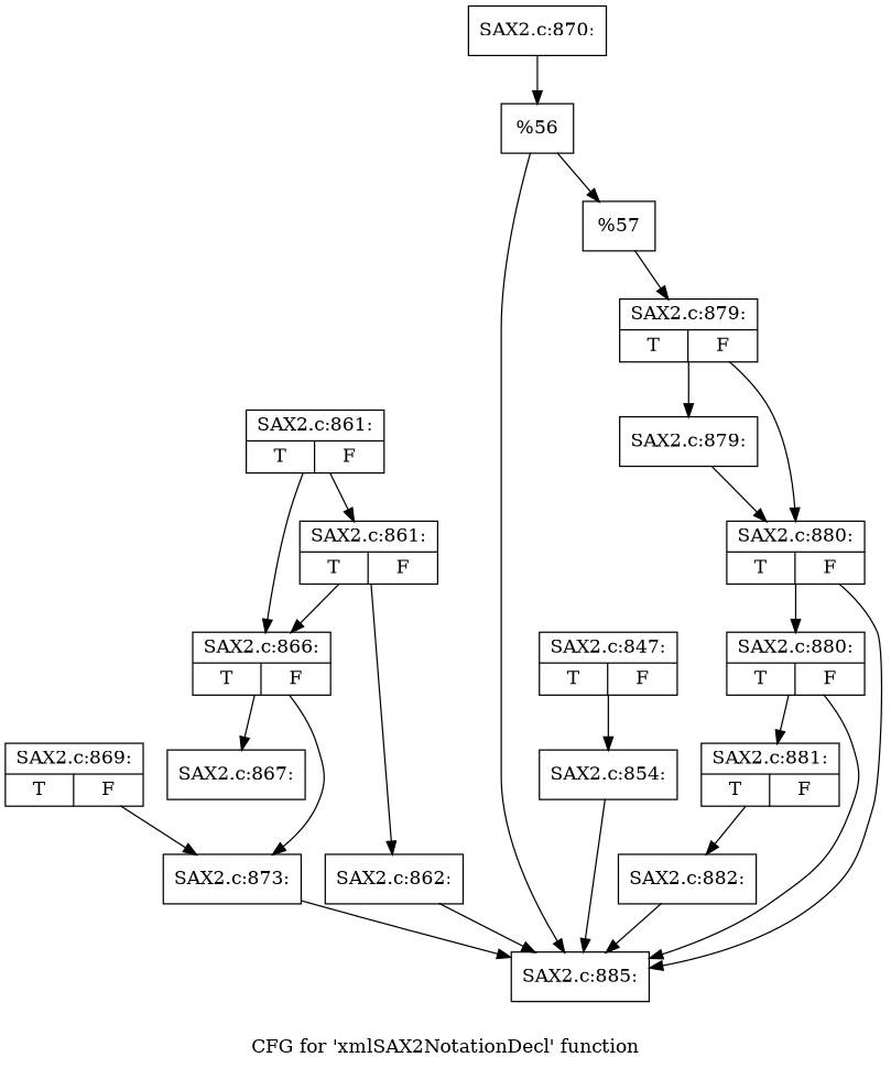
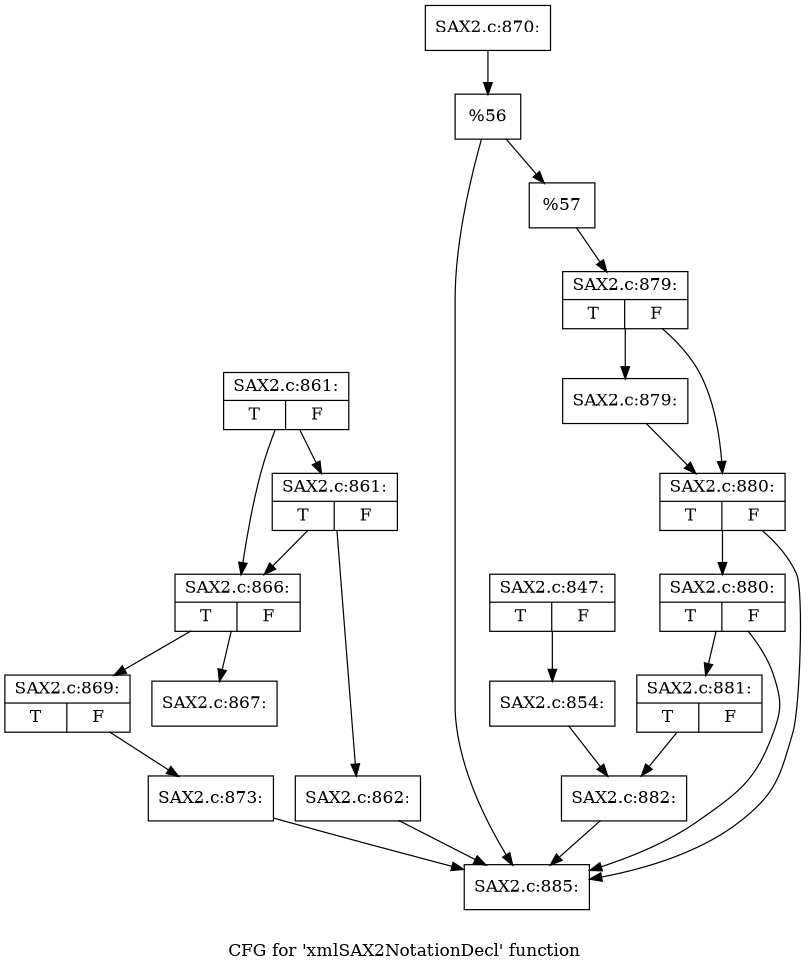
  digraph {
    label="CFG for 'xmlSAX2NotationDecl' function"
    node [shape=record]
    n1 [label="{SAX2.c:847:|{<s0>T|<s1>F}}"]
    n2 [label="{SAX2.c:854:}"]
    n3 [label="{SAX2.c:885:}"]
    n4 [label="{SAX2.c:861:|{<s0>T|<s1>F}}"]
    n5 [label="{SAX2.c:861:|{<s0>T|<s1>F}}"]
    n6 [label="{SAX2.c:866:|{<s0>T|<s1>F}}"]
    n7 [label="{SAX2.c:862:}"]
    n8 [label="{SAX2.c:867:}"]
    n9 [label="{SAX2.c:869:|{<s0>T|<s1>F}}"]
    n10 [label="{SAX2.c:873:}"]
    n11 [label="{%57}"]
    n12 [label="{SAX2.c:879:|{<s0>T|<s1>F}}"]
    n13 [label="{SAX2.c:870:}"]
    n14 [label="{%56}"]
    n15 [label="{SAX2.c:879:}"]
    n16 [label="{SAX2.c:880:|{<s0>T|<s1>F}}"]
    n17 [label="{SAX2.c:880:|{<s0>T|<s1>F}}"]
    n18 [label="{SAX2.c:881:|{<s0>T|<s1>F}}"]
    n19 [label="{SAX2.c:882:}"]
    n1 -> n2
-   n2 -> n3
+   n2 -> n19
    n4 -> n5
    n4 -> n6
    n5 -> n6
    n5 -> n7
    n6 -> n8
-   n6 -> n10
+   n6 -> n9
    n7 -> n3
    n9 -> n10
    n10 -> n3
    n11 -> n12
    n12 -> n15
    n12 -> n16
    n13 -> n14
    n14 -> n3
    n14 -> n11
    n15 -> n16
    n16 -> n3
    n16 -> n17
    n17 -> n3
    n17 -> n18
    n18 -> n19
    n19 -> n3
  }
